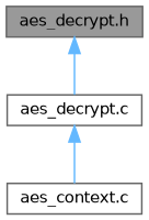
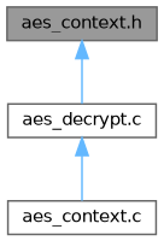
  digraph {
    node [color=grey40 fillcolor=white fontname=Helvetica fontsize=10 shape=box style=filled]
    edge [color=steelblue1 dir=back fontname=Helvetica fontsize=10 labelfontname=Helvetica labelfontsize=10 style=solid]
-   n1 [color=gray40 fillcolor=grey60 fontcolor=black height=0.2 label="aes_decrypt.h" width=0.4]
+   n1 [color=gray40 fillcolor=grey60 fontcolor=black height=0.2 label="aes_context.h" width=0.4]
    n2 [height=0.2 label="aes_decrypt.c" width=0.4]
    n3 [height=0.2 label="aes_context.c" width=0.4]
    n1 -> n2
    n2 -> n3
  }
